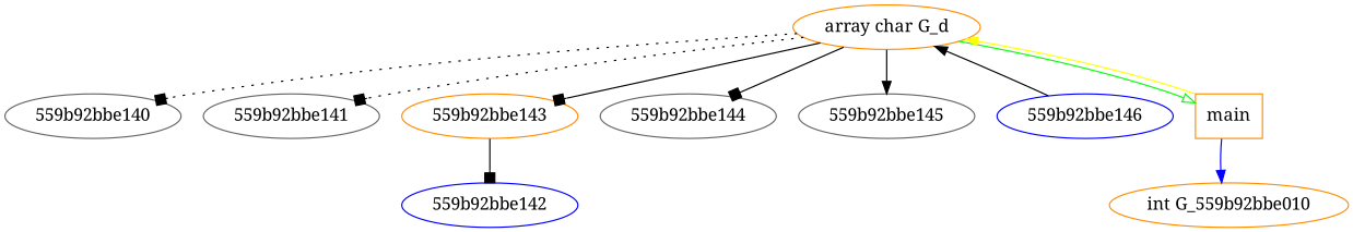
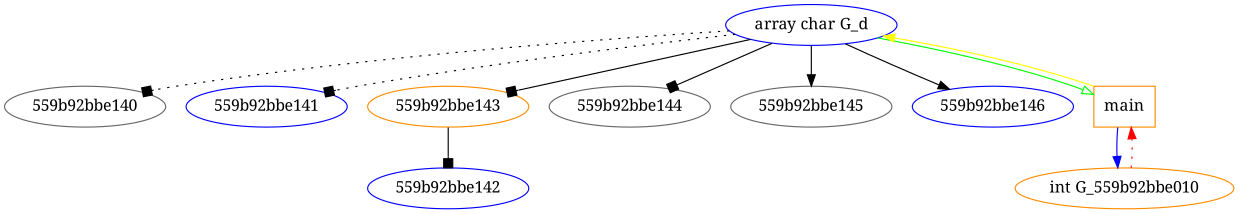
  digraph {
    fontname="Noto Serif"
    node [color=gray40 fontname="Noto Serif"]
    edge [arrowhead=box fontname="Noto Serif" style=solid]
-   "array char G_d" [color=darkorange]
+   "array char G_d" [color=blue]
    "559b92bbe140"
-   "559b92bbe141"
+   "559b92bbe141" [color=blue]
    "559b92bbe143" [color=darkorange]
    "559b92bbe144"
    "559b92bbe145"
    "559b92bbe146" [color=blue]
    n8 [color=darkorange label=main shape=box]
    "559b92bbe142" [color=blue]
    "int G_559b92bbe010" [color=darkorange]
    "array char G_d" -> "559b92bbe140" [style=dotted]
    "array char G_d" -> "559b92bbe141" [style=dotted]
    "array char G_d" -> "559b92bbe143"
    "array char G_d" -> "559b92bbe144"
    "array char G_d" -> "559b92bbe145" [arrowhead=normal]
-   "559b92bbe146" -> "array char G_d" [arrowhead=normal]
+   "array char G_d" -> "559b92bbe146" [arrowhead=normal]
    "array char G_d" -> n8 [arrowhead=onormal color=green]
    "559b92bbe143" -> "559b92bbe142"
    n8 -> "array char G_d" [color=yellow arrowhead="" style=""]
    n8 -> "int G_559b92bbe010" [arrowhead=normal color=blue]
+   "int G_559b92bbe010" -> n8 [arrowhead=normal color=red style=dotted]
  }
